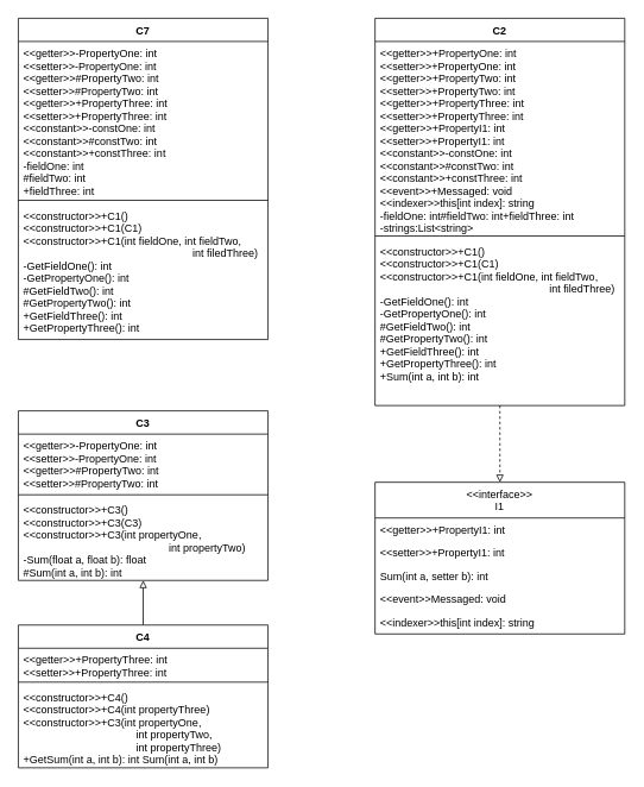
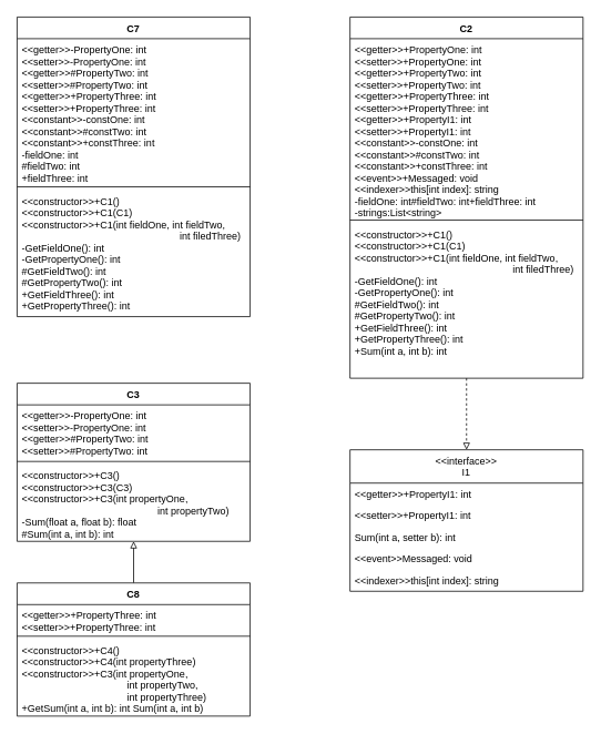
  <mxCell id="0" />
  <mxCell id="1" parent="0" />
  <mxCell id="2" value="C7" style="swimlane;fontStyle=1;align=center;verticalAlign=top;childLayout=stackLayout;horizontal=1;startSize=26;horizontalStack=0;resizeParent=1;resizeParentMax=0;resizeLast=0;collapsible=1;marginBottom=0;" parent="1" vertex="1"><mxGeometry x="20" y="20" width="280" height="360" as="geometry" /></mxCell>
  <mxCell id="3" value="&lt;&lt;getter&gt;&gt;-PropertyOne: int&#10;&lt;&lt;setter&gt;&gt;-PropertyOne: int&#10;&lt;&lt;getter&gt;&gt;#PropertyTwo: int&#10;&lt;&lt;setter&gt;&gt;#PropertyTwo: int&#10;&lt;&lt;getter&gt;&gt;+PropertyThree: int&#10;&lt;&lt;setter&gt;&gt;+PropertyThree: int&#10;&lt;&lt;constant&gt;&gt;-constOne: int&#10;&lt;&lt;constant&gt;&gt;#constTwo: int&#10;&lt;&lt;constant&gt;&gt;+constThree: int&#10;-fieldOne: int&#10;#fieldTwo: int&#10;+fieldThree: int " style="text;strokeColor=none;fillColor=none;align=left;verticalAlign=top;spacingLeft=4;spacingRight=4;overflow=hidden;rotatable=0;points=[[0,0.5],[1,0.5]];portConstraint=eastwest;" parent="2" vertex="1"><mxGeometry y="26" width="280" height="174" as="geometry" /></mxCell>
  <mxCell id="4" value="" style="line;strokeWidth=1;fillColor=none;align=left;verticalAlign=middle;spacingTop=-1;spacingLeft=3;spacingRight=3;rotatable=0;labelPosition=right;points=[];portConstraint=eastwest;strokeColor=inherit;" parent="2" vertex="1"><mxGeometry y="200" width="280" height="8" as="geometry" /></mxCell>
  <mxCell id="5" value="&lt;&lt;constructor&gt;&gt;+C1()&#10;&lt;&lt;constructor&gt;&gt;+C1(C1)&#10;&lt;&lt;constructor&gt;&gt;+C1(int fieldOne, int fieldTwo, &#10;                                                         int filedThree)&#10;-GetFieldOne(): int&#10;-GetPropertyOne(): int&#10;#GetFieldTwo(): int&#10;#GetPropertyTwo(): int&#10;+GetFieldThree(): int&#10;+GetPropertyThree(): int&#10;" style="text;strokeColor=none;fillColor=none;align=left;verticalAlign=top;spacingLeft=4;spacingRight=4;overflow=hidden;rotatable=0;points=[[0,0.5],[1,0.5]];portConstraint=eastwest;" parent="2" vertex="1"><mxGeometry y="208" width="280" height="152" as="geometry" /></mxCell>
  <mxCell id="6" value="&lt;&lt;interface&gt;&gt;&#10;I1" style="swimlane;fontStyle=0;childLayout=stackLayout;horizontal=1;startSize=40;fillColor=none;horizontalStack=0;resizeParent=1;resizeParentMax=0;resizeLast=0;collapsible=1;marginBottom=0;verticalAlign=middle;" parent="1" vertex="1"><mxGeometry x="420" y="540" width="280" height="170" as="geometry"><mxRectangle x="440" y="40" width="120" height="40" as="alternateBounds" /></mxGeometry></mxCell>
  <mxCell id="7" value="&lt;&lt;getter&gt;&gt;+PropertyI1: int" style="text;strokeColor=none;fillColor=none;align=left;verticalAlign=top;spacingLeft=4;spacingRight=4;overflow=hidden;rotatable=0;points=[[0,0.5],[1,0.5]];portConstraint=eastwest;" parent="6" vertex="1"><mxGeometry y="40" width="280" height="26" as="geometry" /></mxCell>
  <mxCell id="8" value="&lt;&lt;setter&gt;&gt;+PropertyI1: int" style="text;strokeColor=none;fillColor=none;align=left;verticalAlign=top;spacingLeft=4;spacingRight=4;overflow=hidden;rotatable=0;points=[[0,0.5],[1,0.5]];portConstraint=eastwest;" parent="6" vertex="1"><mxGeometry y="66" width="280" height="26" as="geometry" /></mxCell>
  <mxCell id="9" value="Sum(int a, setter b): int" style="text;strokeColor=none;fillColor=none;align=left;verticalAlign=top;spacingLeft=4;spacingRight=4;overflow=hidden;rotatable=0;points=[[0,0.5],[1,0.5]];portConstraint=eastwest;" parent="6" vertex="1"><mxGeometry y="92" width="280" height="26" as="geometry" /></mxCell>
  <mxCell id="10" value="&lt;&lt;event&gt;&gt;Messaged: void" style="text;strokeColor=none;fillColor=none;align=left;verticalAlign=top;spacingLeft=4;spacingRight=4;overflow=hidden;rotatable=0;points=[[0,0.5],[1,0.5]];portConstraint=eastwest;" parent="6" vertex="1"><mxGeometry y="118" width="280" height="26" as="geometry" /></mxCell>
  <mxCell id="11" value="&lt;&lt;indexer&gt;&gt;this[int index]: string" style="text;strokeColor=none;fillColor=none;align=left;verticalAlign=top;spacingLeft=4;spacingRight=4;overflow=hidden;rotatable=0;points=[[0,0.5],[1,0.5]];portConstraint=eastwest;" parent="6" vertex="1"><mxGeometry y="144" width="280" height="26" as="geometry" /></mxCell>
  <mxCell id="12" value="C2" style="swimlane;fontStyle=1;align=center;verticalAlign=top;childLayout=stackLayout;horizontal=1;startSize=26;horizontalStack=0;resizeParent=1;resizeParentMax=0;resizeLast=0;collapsible=1;marginBottom=0;" parent="1" vertex="1"><mxGeometry x="420" y="20" width="280" height="434" as="geometry" /></mxCell>
  <mxCell id="13" value="&lt;&lt;getter&gt;&gt;+PropertyOne: int&#10;&lt;&lt;setter&gt;&gt;+PropertyOne: int&#10;&lt;&lt;getter&gt;&gt;+PropertyTwo: int&#10;&lt;&lt;setter&gt;&gt;+PropertyTwo: int&#10;&lt;&lt;getter&gt;&gt;+PropertyThree: int&#10;&lt;&lt;setter&gt;&gt;+PropertyThree: int&#10;&lt;&lt;getter&gt;&gt;+PropertyI1: int&#10;&lt;&lt;setter&gt;&gt;+PropertyI1: int&#10;&lt;&lt;constant&gt;&gt;-constOne: int&#10;&lt;&lt;constant&gt;&gt;#constTwo: int&#10;&lt;&lt;constant&gt;&gt;+constThree: int&#10;&lt;&lt;event&gt;&gt;+Messaged: void&#10;&lt;&lt;indexer&gt;&gt;this[int index]: string&#10;-fieldOne: int#fieldTwo: int+fieldThree: int&#10;-strings:List&lt;string&gt;&#10;&#10;" style="text;strokeColor=none;fillColor=none;align=left;verticalAlign=top;spacingLeft=4;spacingRight=4;overflow=hidden;rotatable=0;points=[[0,0.5],[1,0.5]];portConstraint=eastwest;" parent="12" vertex="1"><mxGeometry y="26" width="280" height="214" as="geometry" /></mxCell>
  <mxCell id="14" value="" style="line;strokeWidth=1;fillColor=none;align=left;verticalAlign=middle;spacingTop=-1;spacingLeft=3;spacingRight=3;rotatable=0;labelPosition=right;points=[];portConstraint=eastwest;strokeColor=inherit;" parent="12" vertex="1"><mxGeometry y="240" width="280" height="8" as="geometry" /></mxCell>
  <mxCell id="15" value="&lt;&lt;constructor&gt;&gt;+C1()&#10;&lt;&lt;constructor&gt;&gt;+C1(C1)&#10;&lt;&lt;constructor&gt;&gt;+C1(int fieldOne, int fieldTwo, &#10;                                                         int filedThree)&#10;-GetFieldOne(): int&#10;-GetPropertyOne(): int&#10;#GetFieldTwo(): int&#10;#GetPropertyTwo(): int&#10;+GetFieldThree(): int&#10;+GetPropertyThree(): int&#10;+Sum(int a, int b): int&#10;&#10;" style="text;strokeColor=none;fillColor=none;align=left;verticalAlign=top;spacingLeft=4;spacingRight=4;overflow=hidden;rotatable=0;points=[[0,0.5],[1,0.5]];portConstraint=eastwest;" parent="12" vertex="1"><mxGeometry y="248" width="280" height="186" as="geometry" /></mxCell>
  <mxCell id="16" style="rounded=0;orthogonalLoop=1;jettySize=auto;html=1;startArrow=none;startFill=0;endArrow=block;endFill=0;dashed=1;" parent="1" source="15" target="6" edge="1"><mxGeometry relative="1" as="geometry" /></mxCell>
  <mxCell id="17" value="C3" style="swimlane;fontStyle=1;align=center;verticalAlign=top;childLayout=stackLayout;horizontal=1;startSize=26;horizontalStack=0;resizeParent=1;resizeParentMax=0;resizeLast=0;collapsible=1;marginBottom=0;" parent="1" vertex="1"><mxGeometry x="20" y="460" width="280" height="190" as="geometry" /></mxCell>
  <mxCell id="18" value="&lt;&lt;getter&gt;&gt;-PropertyOne: int&#10;&lt;&lt;setter&gt;&gt;-PropertyOne: int&#10;&lt;&lt;getter&gt;&gt;#PropertyTwo: int&#10;&lt;&lt;setter&gt;&gt;#PropertyTwo: int" style="text;strokeColor=none;fillColor=none;align=left;verticalAlign=top;spacingLeft=4;spacingRight=4;overflow=hidden;rotatable=0;points=[[0,0.5],[1,0.5]];portConstraint=eastwest;" parent="17" vertex="1"><mxGeometry y="26" width="280" height="64" as="geometry" /></mxCell>
  <mxCell id="19" value="" style="line;strokeWidth=1;fillColor=none;align=left;verticalAlign=middle;spacingTop=-1;spacingLeft=3;spacingRight=3;rotatable=0;labelPosition=right;points=[];portConstraint=eastwest;strokeColor=inherit;" parent="17" vertex="1"><mxGeometry y="90" width="280" height="8" as="geometry" /></mxCell>
  <mxCell id="20" value="&lt;&lt;constructor&gt;&gt;+C3()&#10;&lt;&lt;constructor&gt;&gt;+C3(C3)&#10;&lt;&lt;constructor&gt;&gt;+C3(int propertyOne,&#10;                                                 int propertyTwo)&#10;-Sum(float a, float b): float&#10;#Sum(int a, int b): int&#10;&#10;" style="text;strokeColor=none;fillColor=none;align=left;verticalAlign=top;spacingLeft=4;spacingRight=4;overflow=hidden;rotatable=0;points=[[0,0.5],[1,0.5]];portConstraint=eastwest;" parent="17" vertex="1"><mxGeometry y="98" width="280" height="92" as="geometry" /></mxCell>
  <mxCell id="21" style="edgeStyle=none;rounded=0;orthogonalLoop=1;jettySize=auto;html=1;startArrow=none;startFill=0;endArrow=block;endFill=0;" parent="1" source="22" target="20" edge="1"><mxGeometry relative="1" as="geometry" /></mxCell>
- <mxCell id="22" value="C4" style="swimlane;fontStyle=1;align=center;verticalAlign=top;childLayout=stackLayout;horizontal=1;startSize=26;horizontalStack=0;resizeParent=1;resizeParentMax=0;resizeLast=0;collapsible=1;marginBottom=0;" parent="1" vertex="1"><mxGeometry x="20" y="700" width="280" height="160" as="geometry" /></mxCell>
+ <mxCell id="22" value="C8" style="swimlane;fontStyle=1;align=center;verticalAlign=top;childLayout=stackLayout;horizontal=1;startSize=26;horizontalStack=0;resizeParent=1;resizeParentMax=0;resizeLast=0;collapsible=1;marginBottom=0;" parent="1" vertex="1"><mxGeometry x="20" y="700" width="280" height="160" as="geometry" /></mxCell>
  <mxCell id="23" value="&lt;&lt;getter&gt;&gt;+PropertyThree: int&#10;&lt;&lt;setter&gt;&gt;+PropertyThree: int" style="text;strokeColor=none;fillColor=none;align=left;verticalAlign=top;spacingLeft=4;spacingRight=4;overflow=hidden;rotatable=0;points=[[0,0.5],[1,0.5]];portConstraint=eastwest;" parent="22" vertex="1"><mxGeometry y="26" width="280" height="34" as="geometry" /></mxCell>
  <mxCell id="24" value="" style="line;strokeWidth=1;fillColor=none;align=left;verticalAlign=middle;spacingTop=-1;spacingLeft=3;spacingRight=3;rotatable=0;labelPosition=right;points=[];portConstraint=eastwest;strokeColor=inherit;" parent="22" vertex="1"><mxGeometry y="60" width="280" height="8" as="geometry" /></mxCell>
  <mxCell id="25" value="&lt;&lt;constructor&gt;&gt;+C4()&#10;&lt;&lt;constructor&gt;&gt;+C4(int propertyThree)&#10;&lt;&lt;constructor&gt;&gt;+C3(int propertyOne,&#10;                                      int propertyTwo,&#10;                                      int propertyThree)&#10;+GetSum(int a, int b): int Sum(int a, int b)" style="text;strokeColor=none;fillColor=none;align=left;verticalAlign=top;spacingLeft=4;spacingRight=4;overflow=hidden;rotatable=0;points=[[0,0.5],[1,0.5]];portConstraint=eastwest;" parent="22" vertex="1"><mxGeometry y="68" width="280" height="92" as="geometry" /></mxCell>
